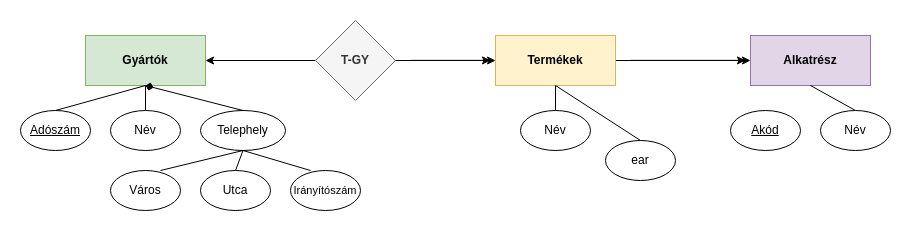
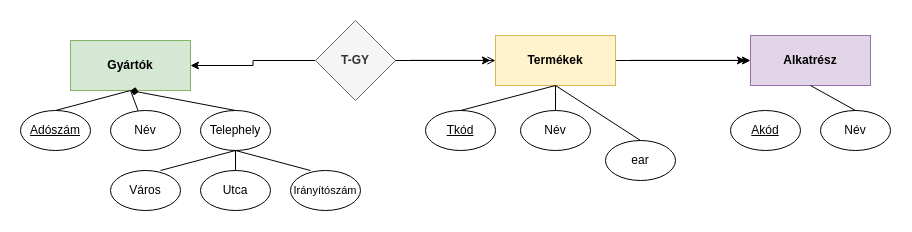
  <mxCell id="0" />
  <mxCell id="1" parent="0" />
- <mxCell id="2" value="&lt;b&gt;Gyártók&lt;/b&gt;" style="rounded=0;whiteSpace=wrap;html=1;fillColor=#d5e8d4;strokeColor=#82b366;" vertex="1" parent="1"><mxGeometry x="85" y="35" width="120" height="50" as="geometry" /></mxCell>
+ <mxCell id="2" value="&lt;b&gt;Gyártók&lt;/b&gt;" style="rounded=0;whiteSpace=wrap;html=1;fillColor=#d5e8d4;strokeColor=#82b366;" vertex="1" parent="1"><mxGeometry x="70" y="40" width="120" height="50" as="geometry" /></mxCell>
  <mxCell id="3" value="" style="edgeStyle=orthogonalEdgeStyle;rounded=0;orthogonalLoop=1;jettySize=auto;html=1;" edge="1" parent="1" source="4" target="2"><mxGeometry relative="1" as="geometry" /></mxCell>
  <mxCell id="4" value="&lt;b&gt;T-GY&lt;/b&gt;" style="rhombus;whiteSpace=wrap;html=1;fillColor=#f5f5f5;fontColor=#333333;strokeColor=#666666;" vertex="1" parent="1"><mxGeometry x="315" y="20" width="80" height="80" as="geometry" /></mxCell>
  <mxCell id="5" style="edgeStyle=orthogonalEdgeStyle;rounded=0;orthogonalLoop=1;jettySize=auto;html=1;entryX=0;entryY=0.5;entryDx=0;entryDy=0;" edge="1" parent="1" source="6" target="27"><mxGeometry relative="1" as="geometry" /></mxCell>
  <mxCell id="6" value="&lt;b&gt;Termékek&lt;/b&gt;" style="rounded=0;whiteSpace=wrap;html=1;fillColor=#fff2cc;strokeColor=#d6b656;" vertex="1" parent="1"><mxGeometry x="495" y="35" width="120" height="50" as="geometry" /></mxCell>
  <mxCell id="7" value="" style="endArrow=classic;html=1;rounded=0;exitX=1;exitY=0.5;exitDx=0;exitDy=0;" edge="1" parent="1"><mxGeometry width="50" height="50" relative="1" as="geometry"><mxPoint x="410" y="59.89" as="sourcePoint" /><mxPoint x="490" y="59.89" as="targetPoint" /></mxGeometry></mxCell>
- <mxCell id="8" value="" style="endArrow=classic;html=1;rounded=0;entryX=0;entryY=0.5;entryDx=0;entryDy=0;" edge="1" parent="1" source="4" target="6"><mxGeometry width="50" height="50" relative="1" as="geometry"><mxPoint x="395" y="160" as="sourcePoint" /><mxPoint x="445" y="110" as="targetPoint" /></mxGeometry></mxCell>
+ <mxCell id="8" value="" style="endArrow=open;html=1;rounded=0;entryX=0;entryY=0.5;entryDx=0;entryDy=0;" edge="1" parent="1" source="4" target="6"><mxGeometry width="50" height="50" relative="1" as="geometry"><mxPoint x="395" y="160" as="sourcePoint" /><mxPoint x="445" y="110" as="targetPoint" /></mxGeometry></mxCell>
  <mxCell id="9" value="&lt;u&gt;Adószám&lt;/u&gt;" style="ellipse;whiteSpace=wrap;html=1;" vertex="1" parent="1"><mxGeometry x="20" y="110" width="70" height="40" as="geometry" /></mxCell>
  <mxCell id="10" value="Név" style="ellipse;whiteSpace=wrap;html=1;" vertex="1" parent="1"><mxGeometry x="110" y="110" width="70" height="40" as="geometry" /></mxCell>
- <mxCell id="11" value="Telephely" style="ellipse;whiteSpace=wrap;html=1;" vertex="1" parent="1"><mxGeometry x="200" y="110" width="85" height="40" as="geometry" /></mxCell>
+ <mxCell id="11" value="Telephely" style="ellipse;whiteSpace=wrap;html=1;" vertex="1" parent="1"><mxGeometry x="200" y="110" width="70" height="40" as="geometry" /></mxCell>
  <mxCell id="12" value="" style="endArrow=none;html=1;rounded=0;entryX=0.5;entryY=1;entryDx=0;entryDy=0;exitX=0.5;exitY=0;exitDx=0;exitDy=0;" edge="1" parent="1" source="9" target="2"><mxGeometry width="50" height="50" relative="1" as="geometry"><mxPoint x="325" y="160" as="sourcePoint" /><mxPoint x="375" y="110" as="targetPoint" /></mxGeometry></mxCell>
  <mxCell id="13" value="" style="endArrow=diamond;html=1;rounded=0;entryX=0.5;entryY=1;entryDx=0;entryDy=0;exitX=0.5;exitY=0;exitDx=0;exitDy=0;" edge="1" parent="1" source="11" target="2"><mxGeometry width="50" height="50" relative="1" as="geometry"><mxPoint x="325" y="160" as="sourcePoint" /><mxPoint x="375" y="110" as="targetPoint" /></mxGeometry></mxCell>
  <mxCell id="14" value="" style="endArrow=none;html=1;rounded=0;entryX=0.5;entryY=1;entryDx=0;entryDy=0;" edge="1" parent="1" source="10" target="2"><mxGeometry width="50" height="50" relative="1" as="geometry"><mxPoint x="345" y="170" as="sourcePoint" /><mxPoint x="395" y="120" as="targetPoint" /></mxGeometry></mxCell>
+ <mxCell id="15" value="&lt;u&gt;Tkód&lt;/u&gt;" style="ellipse;whiteSpace=wrap;html=1;" vertex="1" parent="1"><mxGeometry x="425" y="110" width="70" height="40" as="geometry" /></mxCell>
  <mxCell id="16" value="ear" style="ellipse;whiteSpace=wrap;html=1;" vertex="1" parent="1"><mxGeometry x="605" y="140" width="70" height="40" as="geometry" /></mxCell>
  <mxCell id="17" value="Név" style="ellipse;whiteSpace=wrap;html=1;" vertex="1" parent="1"><mxGeometry x="520" y="110" width="70" height="40" as="geometry" /></mxCell>
  <mxCell id="18" value="" style="endArrow=none;html=1;rounded=0;entryX=0.5;entryY=1;entryDx=0;entryDy=0;exitX=0.5;exitY=0;exitDx=0;exitDy=0;" edge="1" parent="1" source="16" target="6"><mxGeometry width="50" height="50" relative="1" as="geometry"><mxPoint x="325" y="160" as="sourcePoint" /><mxPoint x="375" y="110" as="targetPoint" /></mxGeometry></mxCell>
  <mxCell id="19" value="" style="endArrow=none;html=1;rounded=0;entryX=0.5;entryY=1;entryDx=0;entryDy=0;exitX=0.5;exitY=0;exitDx=0;exitDy=0;" edge="1" parent="1" source="17" target="6"><mxGeometry width="50" height="50" relative="1" as="geometry"><mxPoint x="325" y="160" as="sourcePoint" /><mxPoint x="375" y="110" as="targetPoint" /></mxGeometry></mxCell>
+ <mxCell id="20" value="" style="endArrow=none;html=1;rounded=0;entryX=0.5;entryY=1;entryDx=0;entryDy=0;exitX=0.5;exitY=0;exitDx=0;exitDy=0;" edge="1" parent="1" source="15" target="6"><mxGeometry width="50" height="50" relative="1" as="geometry"><mxPoint x="325" y="160" as="sourcePoint" /><mxPoint x="375" y="110" as="targetPoint" /></mxGeometry></mxCell>
  <mxCell id="21" value="" style="endArrow=none;html=1;rounded=0;exitX=0.5;exitY=0;exitDx=0;exitDy=0;entryX=0.5;entryY=1;entryDx=0;entryDy=0;" edge="1" parent="1" target="11"><mxGeometry width="50" height="50" relative="1" as="geometry"><mxPoint x="310" y="170" as="sourcePoint" /><mxPoint x="375" y="100" as="targetPoint" /></mxGeometry></mxCell>
  <mxCell id="22" value="" style="endArrow=none;html=1;rounded=0;exitX=0.5;exitY=0;exitDx=0;exitDy=0;entryX=0.5;entryY=1;entryDx=0;entryDy=0;" edge="1" parent="1" target="11"><mxGeometry width="50" height="50" relative="1" as="geometry"><mxPoint x="235" y="170" as="sourcePoint" /><mxPoint x="375" y="100" as="targetPoint" /></mxGeometry></mxCell>
  <mxCell id="23" value="" style="endArrow=none;html=1;rounded=0;entryX=0.5;entryY=1;entryDx=0;entryDy=0;exitX=0.5;exitY=0;exitDx=0;exitDy=0;" edge="1" parent="1" target="11"><mxGeometry width="50" height="50" relative="1" as="geometry"><mxPoint x="160" y="170" as="sourcePoint" /><mxPoint x="375" y="100" as="targetPoint" /></mxGeometry></mxCell>
  <mxCell id="24" value="Város" style="ellipse;whiteSpace=wrap;html=1;" vertex="1" parent="1"><mxGeometry x="110" y="170" width="70" height="40" as="geometry" /></mxCell>
  <mxCell id="25" value="Utca" style="ellipse;whiteSpace=wrap;html=1;" vertex="1" parent="1"><mxGeometry x="200" y="170" width="70" height="40" as="geometry" /></mxCell>
  <mxCell id="26" value="&lt;font style=&quot;font-size: 11px;&quot;&gt;Irányítószám&lt;/font&gt;" style="ellipse;whiteSpace=wrap;html=1;" vertex="1" parent="1"><mxGeometry x="290" y="170" width="70" height="40" as="geometry" /></mxCell>
  <mxCell id="27" value="&lt;b&gt;Alkatrész&lt;/b&gt;" style="rounded=0;whiteSpace=wrap;html=1;fillColor=#e1d5e7;strokeColor=#9673a6;" vertex="1" parent="1"><mxGeometry x="750" y="35" width="120" height="50" as="geometry" /></mxCell>
  <mxCell id="28" style="edgeStyle=orthogonalEdgeStyle;rounded=0;orthogonalLoop=1;jettySize=auto;html=1;" edge="1" parent="1"><mxGeometry relative="1" as="geometry"><mxPoint x="630" y="59.89" as="sourcePoint" /><mxPoint x="745" y="59.89" as="targetPoint" /></mxGeometry></mxCell>
  <mxCell id="29" value="&lt;u&gt;Akód&lt;/u&gt;" style="ellipse;whiteSpace=wrap;html=1;" vertex="1" parent="1"><mxGeometry x="730" y="110" width="70" height="40" as="geometry" /></mxCell>
  <mxCell id="30" value="Név" style="ellipse;whiteSpace=wrap;html=1;" vertex="1" parent="1"><mxGeometry x="820" y="110" width="70" height="40" as="geometry" /></mxCell>
  <mxCell id="31" value="" style="endArrow=none;html=1;rounded=0;entryX=0.5;entryY=1;entryDx=0;entryDy=0;exitX=0.5;exitY=0;exitDx=0;exitDy=0;" edge="1" parent="1" source="30" target="27"><mxGeometry width="50" height="50" relative="1" as="geometry"><mxPoint x="480" y="170" as="sourcePoint" /><mxPoint x="530" y="120" as="targetPoint" /></mxGeometry></mxCell>
